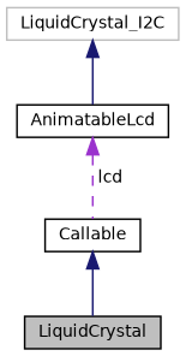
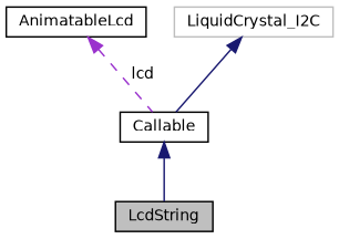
  digraph {
    node [color=black fillcolor=white fontname=Helvetica fontsize=10 shape=record style=filled]
    edge [color=midnightblue dir=back fontname=Helvetica fontsize=10 labelfontname=Helvetica labelfontsize=10 style=solid]
-   n1 [fillcolor=grey75 fontcolor=black height=0.2 label=LiquidCrystal width=0.4]
+   n1 [fillcolor=grey75 fontcolor=black height=0.2 label=LcdString width=0.4]
    n2 [height=0.2 label=Callable width=0.4]
    n3 [height=0.2 label=AnimatableLcd width=0.4]
    n4 [color=grey75 height=0.2 label=LiquidCrystal_I2C width=0.4]
    n2 -> n1
    n3 -> n2 [color=darkorchid3 label=" lcd" style=dashed]
-   n4 -> n3
+   n4 -> n2
  }
